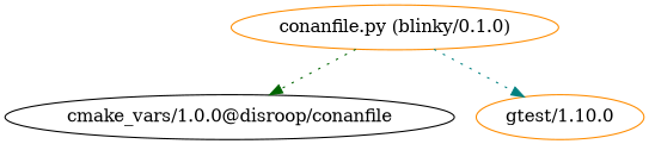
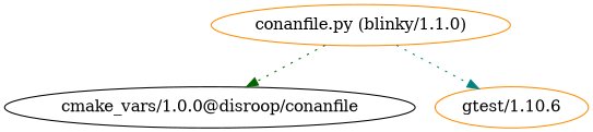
  digraph {
    node [color=darkorange]
    edge [style=dotted]
    n1 [color=black label="cmake_vars/1.0.0@disroop/conanfile"]
-   "conanfile.py (blinky/0.1.0)"
-   "gtest/1.10.0"
+   "conanfile.py (blinky/0.1.0)" [label="conanfile.py (blinky/1.1.0)"]
+   "gtest/1.10.0" [label="gtest/1.10.6"]
    "conanfile.py (blinky/0.1.0)" -> n1 [color=darkgreen]
    "conanfile.py (blinky/0.1.0)" -> "gtest/1.10.0" [color=teal]
  }
